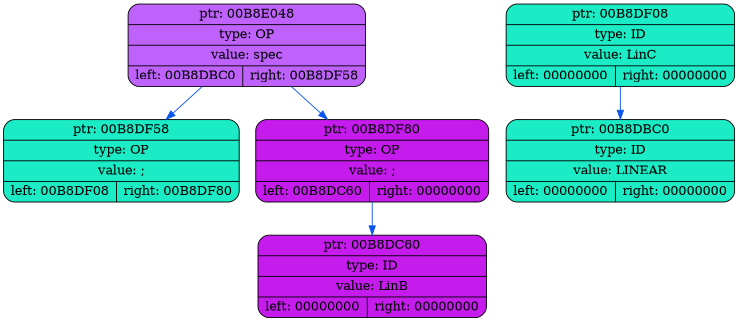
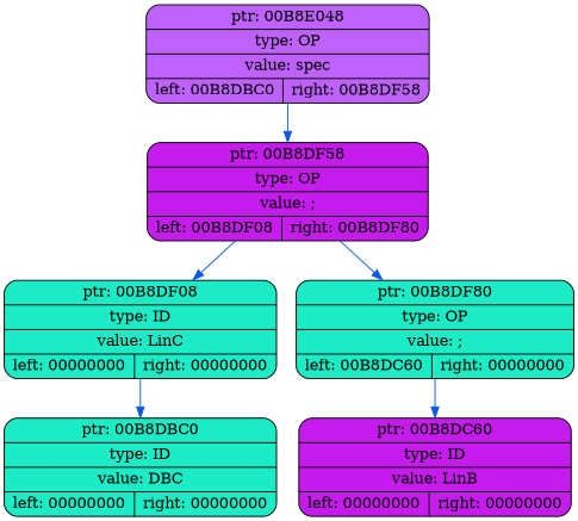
  digraph {
    rankdir=TP
    node [fillcolor="#C51BEC" shape=record style="rounded,filled"]
    edge [color="#0855F0"]
    n1 [fillcolor="#BF62FC" label="{ ptr: 00B8E048 | type: OP | value: spec| { left: 00B8DBC0 | right: 00B8DF58 }}"]
-   n2 [fillcolor="#1BECC5" label="{ ptr: 00B8DF58 | type: OP | value: ;| { left: 00B8DF08 | right: 00B8DF80 }}"]
-   n3 [fillcolor="#1BECC5" label="{ ptr: 00B8DBC0 | type: ID | value: LINEAR| { left: 00000000 | right: 00000000 }}"]
+   n2 [label="{ ptr: 00B8DF58 | type: OP | value: ;| { left: 00B8DF08 | right: 00B8DF80 }}"]
+   n3 [fillcolor="#1BECC5" label="{ ptr: 00B8DBC0 | type: ID | value: DBC| { left: 00000000 | right: 00000000 }}"]
    n4 [fillcolor="#1BECC5" label="{ ptr: 00B8DF08 | type: ID | value: LinC| { left: 00000000 | right: 00000000 }}"]
-   n5 [label="{ ptr: 00B8DF80 | type: OP | value: ;| { left: 00B8DC60 | right: 00000000 }}"]
+   n5 [fillcolor="#1BECC5" label="{ ptr: 00B8DF80 | type: OP | value: ;| { left: 00B8DC60 | right: 00000000 }}"]
    n6 [label="{ ptr: 00B8DC60 | type: ID | value: LinB| { left: 00000000 | right: 00000000 }}"]
    n1 -> n2
-   n1 -> n5
+   n2 -> n4
+   n2 -> n5
    n4 -> n3
    n5 -> n6
  }
